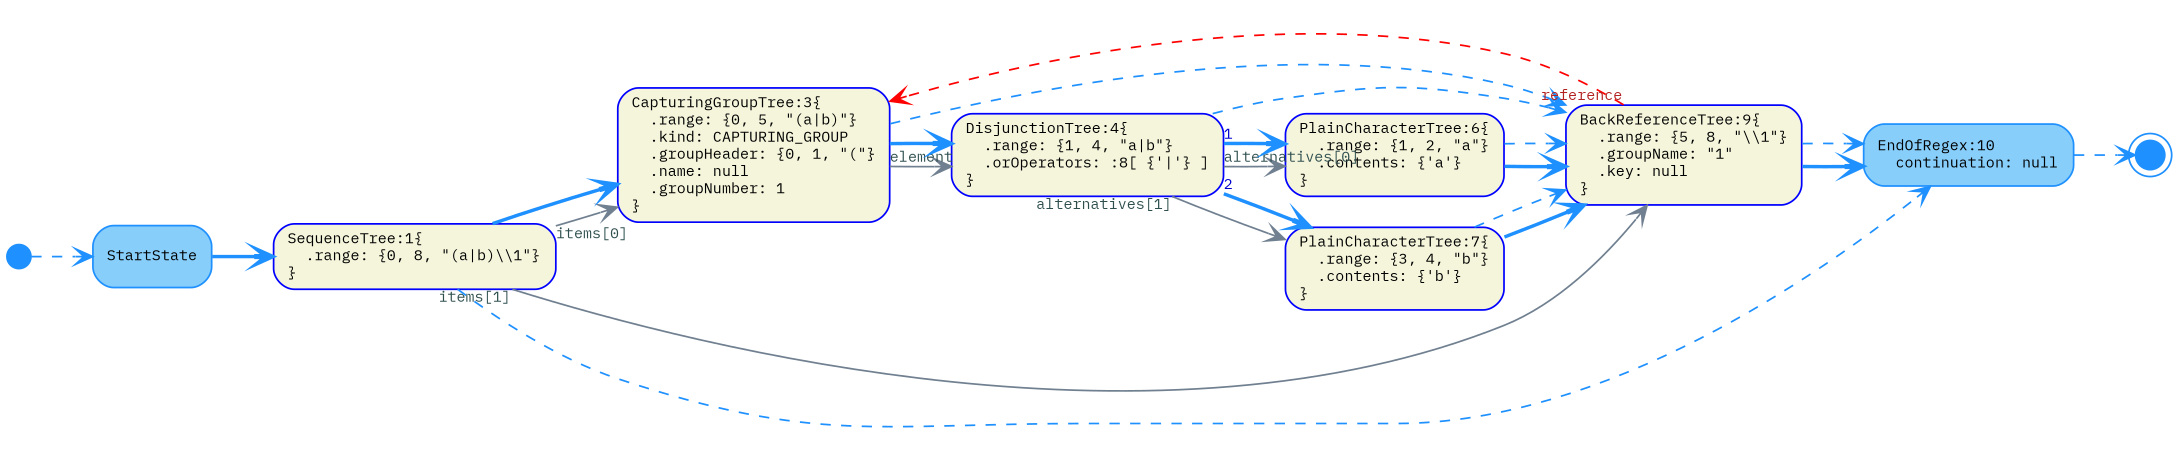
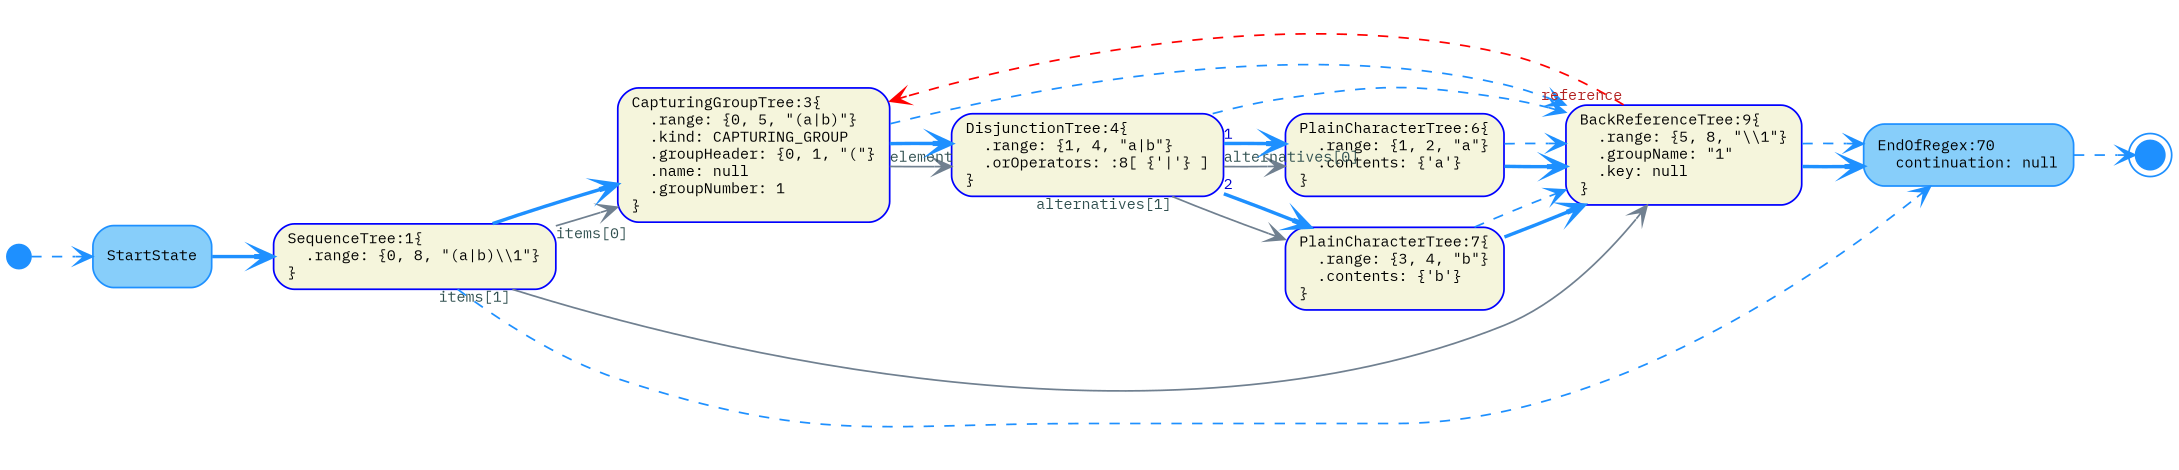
  digraph {
    fontname="IBM Plex Mono"
    fontsize=11
    rankdir=LR
    node [color=Blue fillcolor=Beige fixedsize=false fontname="IBM Plex Mono" fontsize=9 shape=box style="rounded,filled"]
    edge [arrowhead=vee arrowtail=none color=DodgerBlue dir=both fontcolor=MediumBlue fontname="IBM Plex Mono" fontsize=9 style=dashed]
    n1 [label="SequenceTree:1\{\l  .range: \{0, 8, \"(a|b)\\\\1\"\}\l\}\l" width=0.75]
    n2 [label="CapturingGroupTree:3\{\l  .range: \{0, 5, \"(a|b)\"\}\l  .kind: CAPTURING_GROUP\l  .groupHeader: \{0, 1, \"(\"\}\l  .name: null\l  .groupNumber: 1\l\}\l" width=0.75]
    n3 [label="BackReferenceTree:9\{\l  .range: \{5, 8, \"\\\\1\"\}\l  .groupName: \"1\"\l  .key: null\l\}\l" width=0.75]
-   n4 [color=DodgerBlue fillcolor=LightSkyBlue label="EndOfRegex:10\l  continuation: null\l" width=0.75]
+   n4 [color=DodgerBlue fillcolor=LightSkyBlue label="EndOfRegex:70\l  continuation: null\l" width=0.75]
    n5 [label="DisjunctionTree:4\{\l  .range: \{1, 4, \"a|b\"\}\l  .orOperators: :8[ \{'|'\} ]\l\}\l" width=0.75]
    n6 [label="PlainCharacterTree:6\{\l  .range: \{1, 2, \"a\"\}\l  .contents: \{'a'\}\l\}\l" width=0.75]
    n7 [label="PlainCharacterTree:7\{\l  .range: \{3, 4, \"b\"\}\l  .contents: \{'b'\}\l\}\l" width=0.75]
    n8 [color=DodgerBlue fillcolor=DodgerBlue fixedsize=true label="\l" shape=doublecircle width=0.12]
    n9 [color=DodgerBlue fillcolor=LightSkyBlue label="StartState\l" width=0.75]
    n10 [color=DodgerBlue fillcolor=DodgerBlue fixedsize=true label="\l" shape=circle width=0.20]
    n1 -> n2 [color=SlateGray fontcolor=DarkSlateGray style=solid taillabel="items[0]"]
    n1 -> n2 [style=bold]
    n1 -> n3 [color=SlateGray fontcolor=DarkSlateGray style=solid taillabel="items[1]"]
    n1 -> n4
    n2 -> n3
    n2 -> n5 [color=SlateGray fontcolor=DarkSlateGray style=solid taillabel=element]
    n2 -> n5 [style=bold]
    n3 -> n2 [color=Red fontcolor=Firebrick taillabel=reference]
    n3 -> n4 [style=bold]
    n3 -> n4
    n4 -> n8
    n5 -> n3
    n5 -> n6 [color=SlateGray fontcolor=DarkSlateGray style=solid taillabel="alternatives[0]"]
    n5 -> n6 [style=bold taillabel=1]
    n5 -> n7 [color=SlateGray fontcolor=DarkSlateGray style=solid taillabel="alternatives[1]"]
    n5 -> n7 [style=bold taillabel=2]
    n6 -> n3 [style=bold]
    n6 -> n3
    n7 -> n3 [style=bold]
    n7 -> n3
    n9 -> n1 [style=bold]
    n10 -> n9
  }
